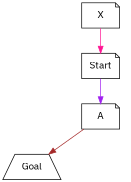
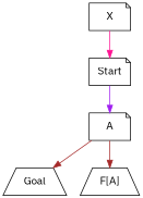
  digraph {
    fontname="IBM Plex Sans"
    node [fontname="IBM Plex Sans" shape=note]
    edge [color=brown fontname="IBM Plex Sans"]
    A [group=upper]
    Start
    Goal [shape=trapezium]
+   n4 [group=upper label="F[A]" shape=trapezium]
    n5 [label=X]
    A -> Goal
+   A -> n4
    Start -> A [color=purple]
    n5 -> Start [color=deeppink]
  }
